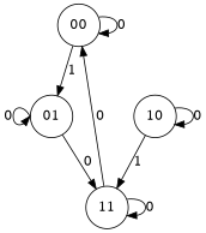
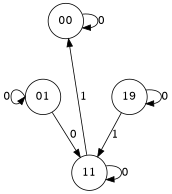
  digraph {
    node [shape=circle]
    00
    01
    11
-   10
+   10 [label=19]
    00 -> 00 [label=0]
-   00 -> 01 [label=1]
    01 -> 01 [headport=w label=0 tailport=w]
    01 -> 11 [label=0]
-   11 -> 00 [label=0]
+   11 -> 00 [label=1]
    11 -> 11 [label=0]
    10 -> 11 [label=1]
    10 -> 10 [label=0]
  }
